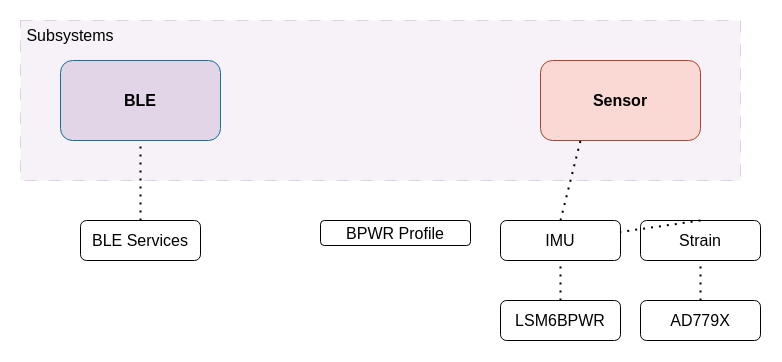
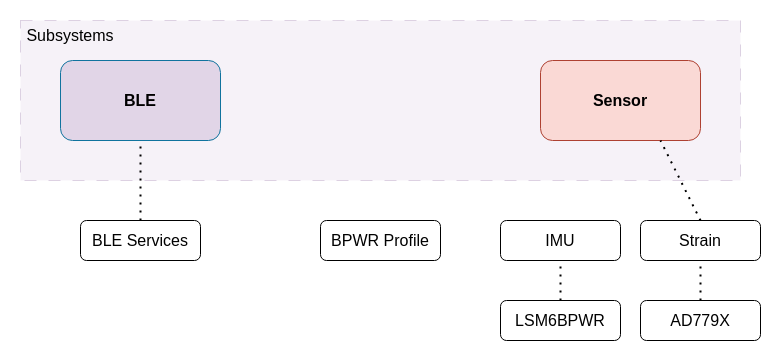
  <mxCell id="0" />
  <mxCell id="1" parent="0" />
  <mxCell id="2" value="" style="rounded=0;whiteSpace=wrap;html=1;fontSize=16;fillColor=#e1d5e7;dashed=1;dashPattern=12 12;strokeColor=#9673a6;opacity=30;" vertex="1" parent="1"><mxGeometry x="20" y="20" width="720" height="160" as="geometry" /></mxCell>
  <mxCell id="3" value="Sensor" style="rounded=1;whiteSpace=wrap;html=1;fontSize=16;fontStyle=1;fillColor=#fad9d5;strokeColor=#ae4132;" vertex="1" parent="1"><mxGeometry x="540" y="60" width="160" height="80" as="geometry" /></mxCell>
  <mxCell id="4" value="BLE" style="rounded=1;whiteSpace=wrap;html=1;fontSize=16;fontStyle=1;fillColor=#e1d5e7;strokeColor=#10739e;" vertex="1" parent="1"><mxGeometry x="60" y="60" width="160" height="80" as="geometry" /></mxCell>
  <mxCell id="5" value="IMU" style="rounded=1;whiteSpace=wrap;html=1;fontSize=16;" vertex="1" parent="1"><mxGeometry x="500" y="220" width="120" height="40" as="geometry" /></mxCell>
  <mxCell id="6" value="Strain" style="rounded=1;whiteSpace=wrap;html=1;fontSize=16;" vertex="1" parent="1"><mxGeometry x="640" y="220" width="120" height="40" as="geometry" /></mxCell>
  <mxCell id="7" value="BLE Services" style="rounded=1;whiteSpace=wrap;html=1;fontSize=16;" vertex="1" parent="1"><mxGeometry x="80" y="220" width="120" height="40" as="geometry" /></mxCell>
- <mxCell id="8" value="BPWR Profile" style="rounded=1;whiteSpace=wrap;html=1;fontSize=16;" vertex="1" parent="1"><mxGeometry x="320" y="220" width="150" height="25" as="geometry" /></mxCell>
- <mxCell id="9" value="" style="endArrow=none;dashed=1;html=1;dashPattern=1 3;strokeWidth=2;rounded=0;fontSize=16;entryX=0.25;entryY=1;entryDx=0;entryDy=0;exitX=0.5;exitY=0;exitDx=0;exitDy=0;" edge="1" parent="1" source="5" target="3"><mxGeometry width="50" height="50" relative="1" as="geometry"><mxPoint x="490" y="290" as="sourcePoint" /><mxPoint x="540" y="240" as="targetPoint" /></mxGeometry></mxCell>
- <mxCell id="10" value="" style="endArrow=none;dashed=1;html=1;dashPattern=1 3;strokeWidth=2;rounded=0;fontSize=16;exitX=0.5;exitY=0;exitDx=0;exitDy=0;" edge="1" parent="1" source="6" target="5"><mxGeometry width="50" height="50" relative="1" as="geometry"><mxPoint x="480" y="300" as="sourcePoint" /><mxPoint x="800" y="200" as="targetPoint" /></mxGeometry></mxCell>
+ <mxCell id="8" value="BPWR Profile" style="rounded=1;whiteSpace=wrap;html=1;fontSize=16;" vertex="1" parent="1"><mxGeometry x="320" y="220" width="120" height="40" as="geometry" /></mxCell>
+ <mxCell id="10" value="" style="endArrow=none;dashed=1;html=1;dashPattern=1 3;strokeWidth=2;rounded=0;fontSize=16;exitX=0.5;exitY=0;exitDx=0;exitDy=0;entryX=0.75;entryY=1;entryDx=0;entryDy=0;" edge="1" parent="1" source="6" target="3"><mxGeometry width="50" height="50" relative="1" as="geometry"><mxPoint x="480" y="300" as="sourcePoint" /><mxPoint x="800" y="200" as="targetPoint" /></mxGeometry></mxCell>
  <mxCell id="11" value="" style="endArrow=none;dashed=1;html=1;dashPattern=1 3;strokeWidth=2;rounded=0;fontSize=16;entryX=0.5;entryY=1;entryDx=0;entryDy=0;exitX=0.5;exitY=0;exitDx=0;exitDy=0;" edge="1" parent="1" source="7" target="4"><mxGeometry width="50" height="50" relative="1" as="geometry"><mxPoint x="220" y="250" as="sourcePoint" /><mxPoint x="270" y="200" as="targetPoint" /></mxGeometry></mxCell>
  <mxCell id="12" value="Subsystems" style="text;html=1;strokeColor=none;fillColor=none;align=center;verticalAlign=middle;whiteSpace=wrap;rounded=0;fontSize=16;" vertex="1" parent="1"><mxGeometry x="20" y="20" width="100" height="30" as="geometry" /></mxCell>
  <mxCell id="13" value="LSM6BPWR" style="rounded=1;whiteSpace=wrap;html=1;fontSize=16;" vertex="1" parent="1"><mxGeometry x="500" y="300" width="120" height="40" as="geometry" /></mxCell>
  <mxCell id="14" value="AD779X" style="rounded=1;whiteSpace=wrap;html=1;fontSize=16;" vertex="1" parent="1"><mxGeometry x="640" y="300" width="120" height="40" as="geometry" /></mxCell>
  <mxCell id="15" value="" style="endArrow=none;dashed=1;html=1;dashPattern=1 3;strokeWidth=2;rounded=0;fontSize=16;entryX=0.5;entryY=1;entryDx=0;entryDy=0;exitX=0.5;exitY=0;exitDx=0;exitDy=0;" edge="1" parent="1" source="13" target="5"><mxGeometry width="50" height="50" relative="1" as="geometry"><mxPoint x="410" y="360" as="sourcePoint" /><mxPoint x="460" y="310" as="targetPoint" /></mxGeometry></mxCell>
  <mxCell id="16" value="" style="endArrow=none;dashed=1;html=1;dashPattern=1 3;strokeWidth=2;rounded=0;fontSize=16;entryX=0.5;entryY=1;entryDx=0;entryDy=0;exitX=0.5;exitY=0;exitDx=0;exitDy=0;" edge="1" parent="1" source="14" target="6"><mxGeometry width="50" height="50" relative="1" as="geometry"><mxPoint x="770" y="330" as="sourcePoint" /><mxPoint x="820" y="280" as="targetPoint" /></mxGeometry></mxCell>
